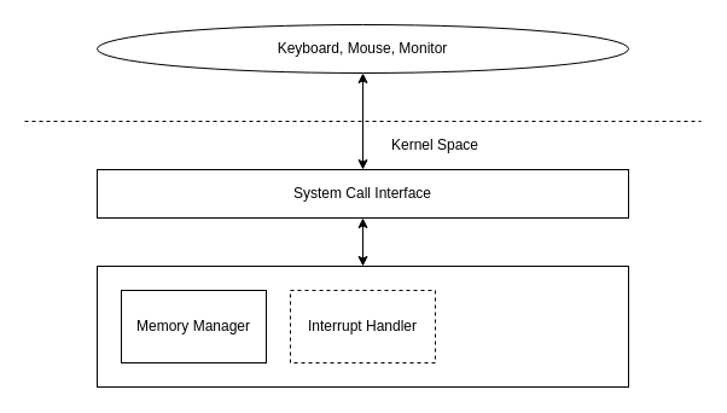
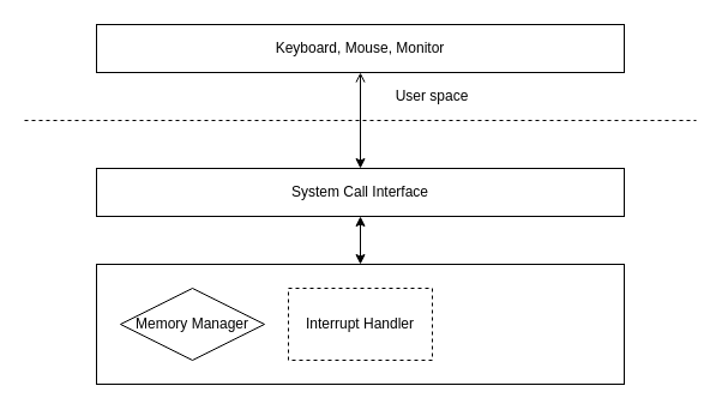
  <mxCell id="0" />
  <mxCell id="1" parent="0" />
- <mxCell id="2" value="Keyboard, Mouse, Monitor" style="ellipse;whiteSpace=wrap;html=1;" parent="1" vertex="1"><mxGeometry x="80" y="20" width="440" height="40" as="geometry" /></mxCell>
+ <mxCell id="2" value="Keyboard, Mouse, Monitor" style="rounded=0;whiteSpace=wrap;html=1;" parent="1" vertex="1"><mxGeometry x="80" y="20" width="440" height="40" as="geometry" /></mxCell>
  <mxCell id="3" value="System Call Interface" style="rounded=0;whiteSpace=wrap;html=1;" parent="1" vertex="1"><mxGeometry x="80" y="140" width="440" height="40" as="geometry" /></mxCell>
  <mxCell id="4" value="" style="rounded=0;whiteSpace=wrap;html=1;" parent="1" vertex="1"><mxGeometry x="80" y="220" width="440" height="100" as="geometry" /></mxCell>
- <mxCell id="5" value="Memory Manager" style="rounded=0;whiteSpace=wrap;html=1;" parent="1" vertex="1"><mxGeometry x="100" y="240" width="120" height="60" as="geometry" /></mxCell>
+ <mxCell id="5" value="Memory Manager" style="rhombus;whiteSpace=wrap;html=1;" parent="1" vertex="1"><mxGeometry x="100" y="240" width="120" height="60" as="geometry" /></mxCell>
  <mxCell id="6" value="Interrupt Handler " style="rounded=0;whiteSpace=wrap;html=1;dashed=1;" parent="1" vertex="1"><mxGeometry x="240" y="240" width="120" height="60" as="geometry" /></mxCell>
  <mxCell id="7" value="" style="endArrow=classic;startArrow=classic;html=1;entryX=0.5;entryY=1;entryDx=0;entryDy=0;exitX=0.5;exitY=0;exitDx=0;exitDy=0;" parent="1" source="4" target="3" edge="1"><mxGeometry width="50" height="50" relative="1" as="geometry"><mxPoint x="270" y="320" as="sourcePoint" /><mxPoint x="320" y="270" as="targetPoint" /></mxGeometry></mxCell>
- <mxCell id="8" value="" style="endArrow=classic;startArrow=classic;html=1;entryX=0.5;entryY=1;entryDx=0;entryDy=0;exitX=0.5;exitY=0;exitDx=0;exitDy=0;" parent="1" source="3" target="2" edge="1"><mxGeometry width="50" height="50" relative="1" as="geometry"><mxPoint x="270" y="310" as="sourcePoint" /><mxPoint x="320" y="260" as="targetPoint" /></mxGeometry></mxCell>
+ <mxCell id="8" value="" style="endArrow=open;startArrow=classic;html=1;entryX=0.5;entryY=1;entryDx=0;entryDy=0;exitX=0.5;exitY=0;exitDx=0;exitDy=0;" parent="1" source="3" target="2" edge="1"><mxGeometry width="50" height="50" relative="1" as="geometry"><mxPoint x="270" y="310" as="sourcePoint" /><mxPoint x="320" y="260" as="targetPoint" /></mxGeometry></mxCell>
  <mxCell id="9" value="" style="endArrow=none;dashed=1;html=1;" parent="1" edge="1"><mxGeometry width="50" height="50" relative="1" as="geometry"><mxPoint x="20" y="100" as="sourcePoint" /><mxPoint x="580" y="100" as="targetPoint" /></mxGeometry></mxCell>
- <mxCell id="11" value="Kernel Space" style="text;html=1;strokeColor=none;fillColor=none;align=center;verticalAlign=middle;whiteSpace=wrap;rounded=0;" parent="1" vertex="1"><mxGeometry x="320" y="110" width="80" height="20" as="geometry" /></mxCell>
+ <mxCell id="10" value="User space" style="text;html=1;strokeColor=none;fillColor=none;align=center;verticalAlign=middle;whiteSpace=wrap;rounded=0;" parent="1" vertex="1"><mxGeometry x="320" y="70" width="80" height="20" as="geometry" /></mxCell>
